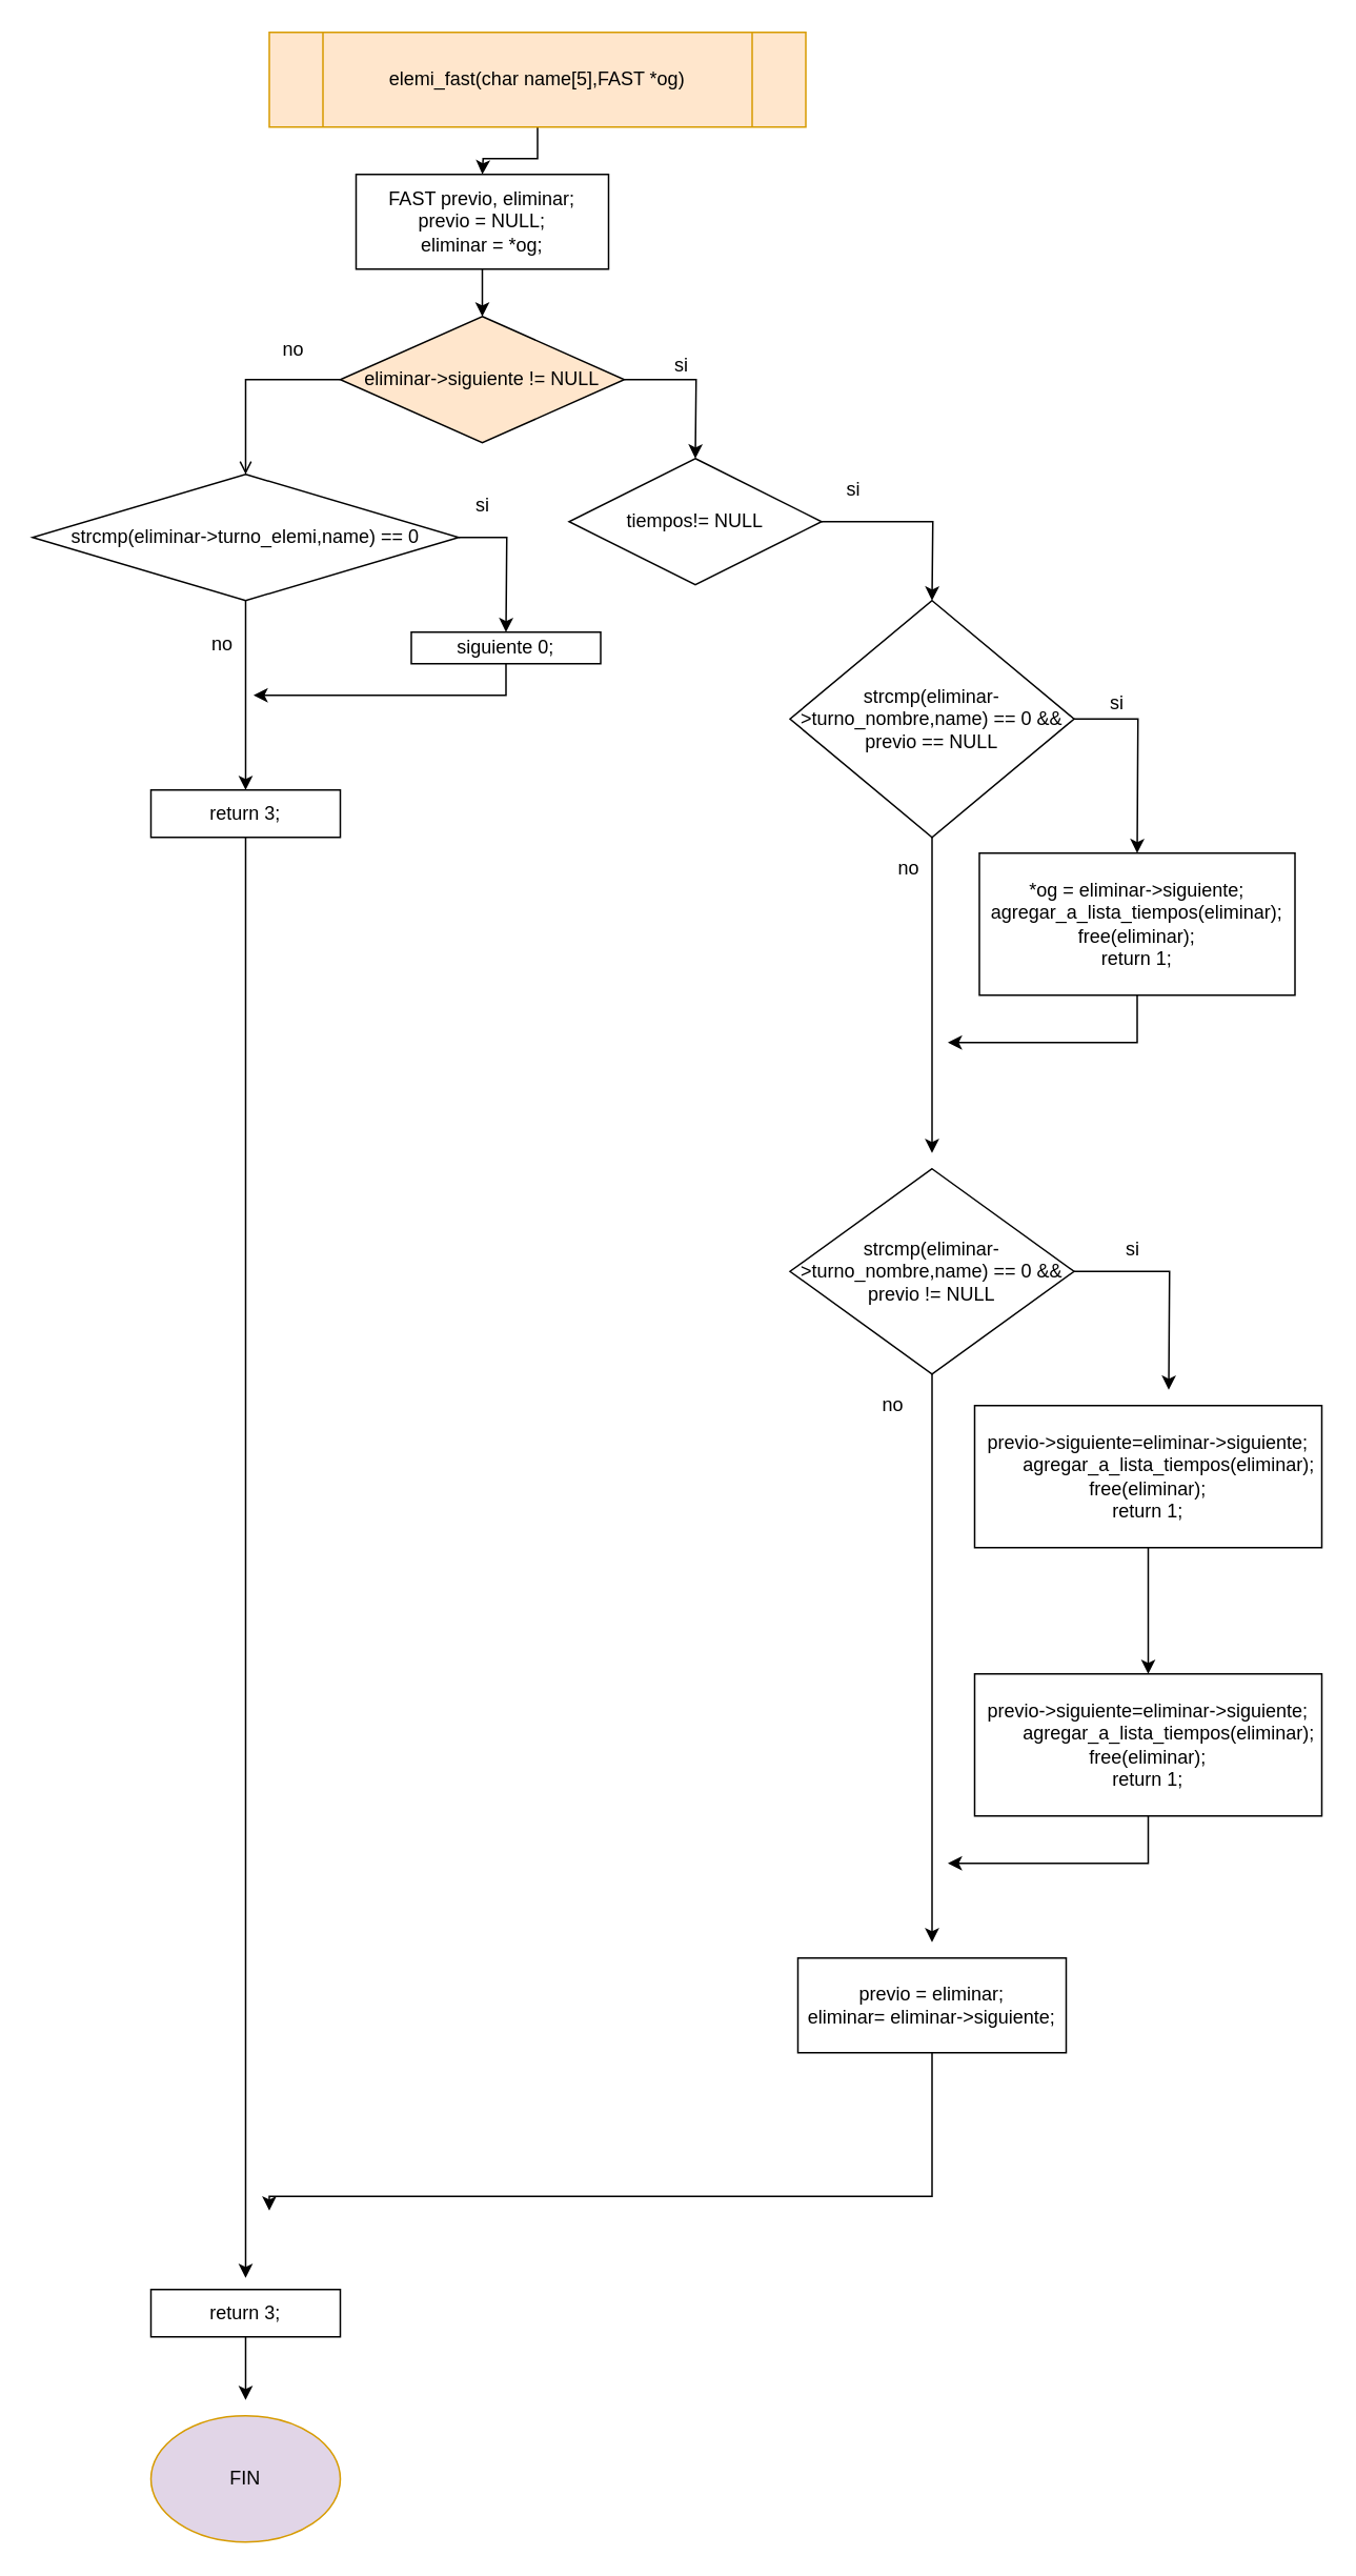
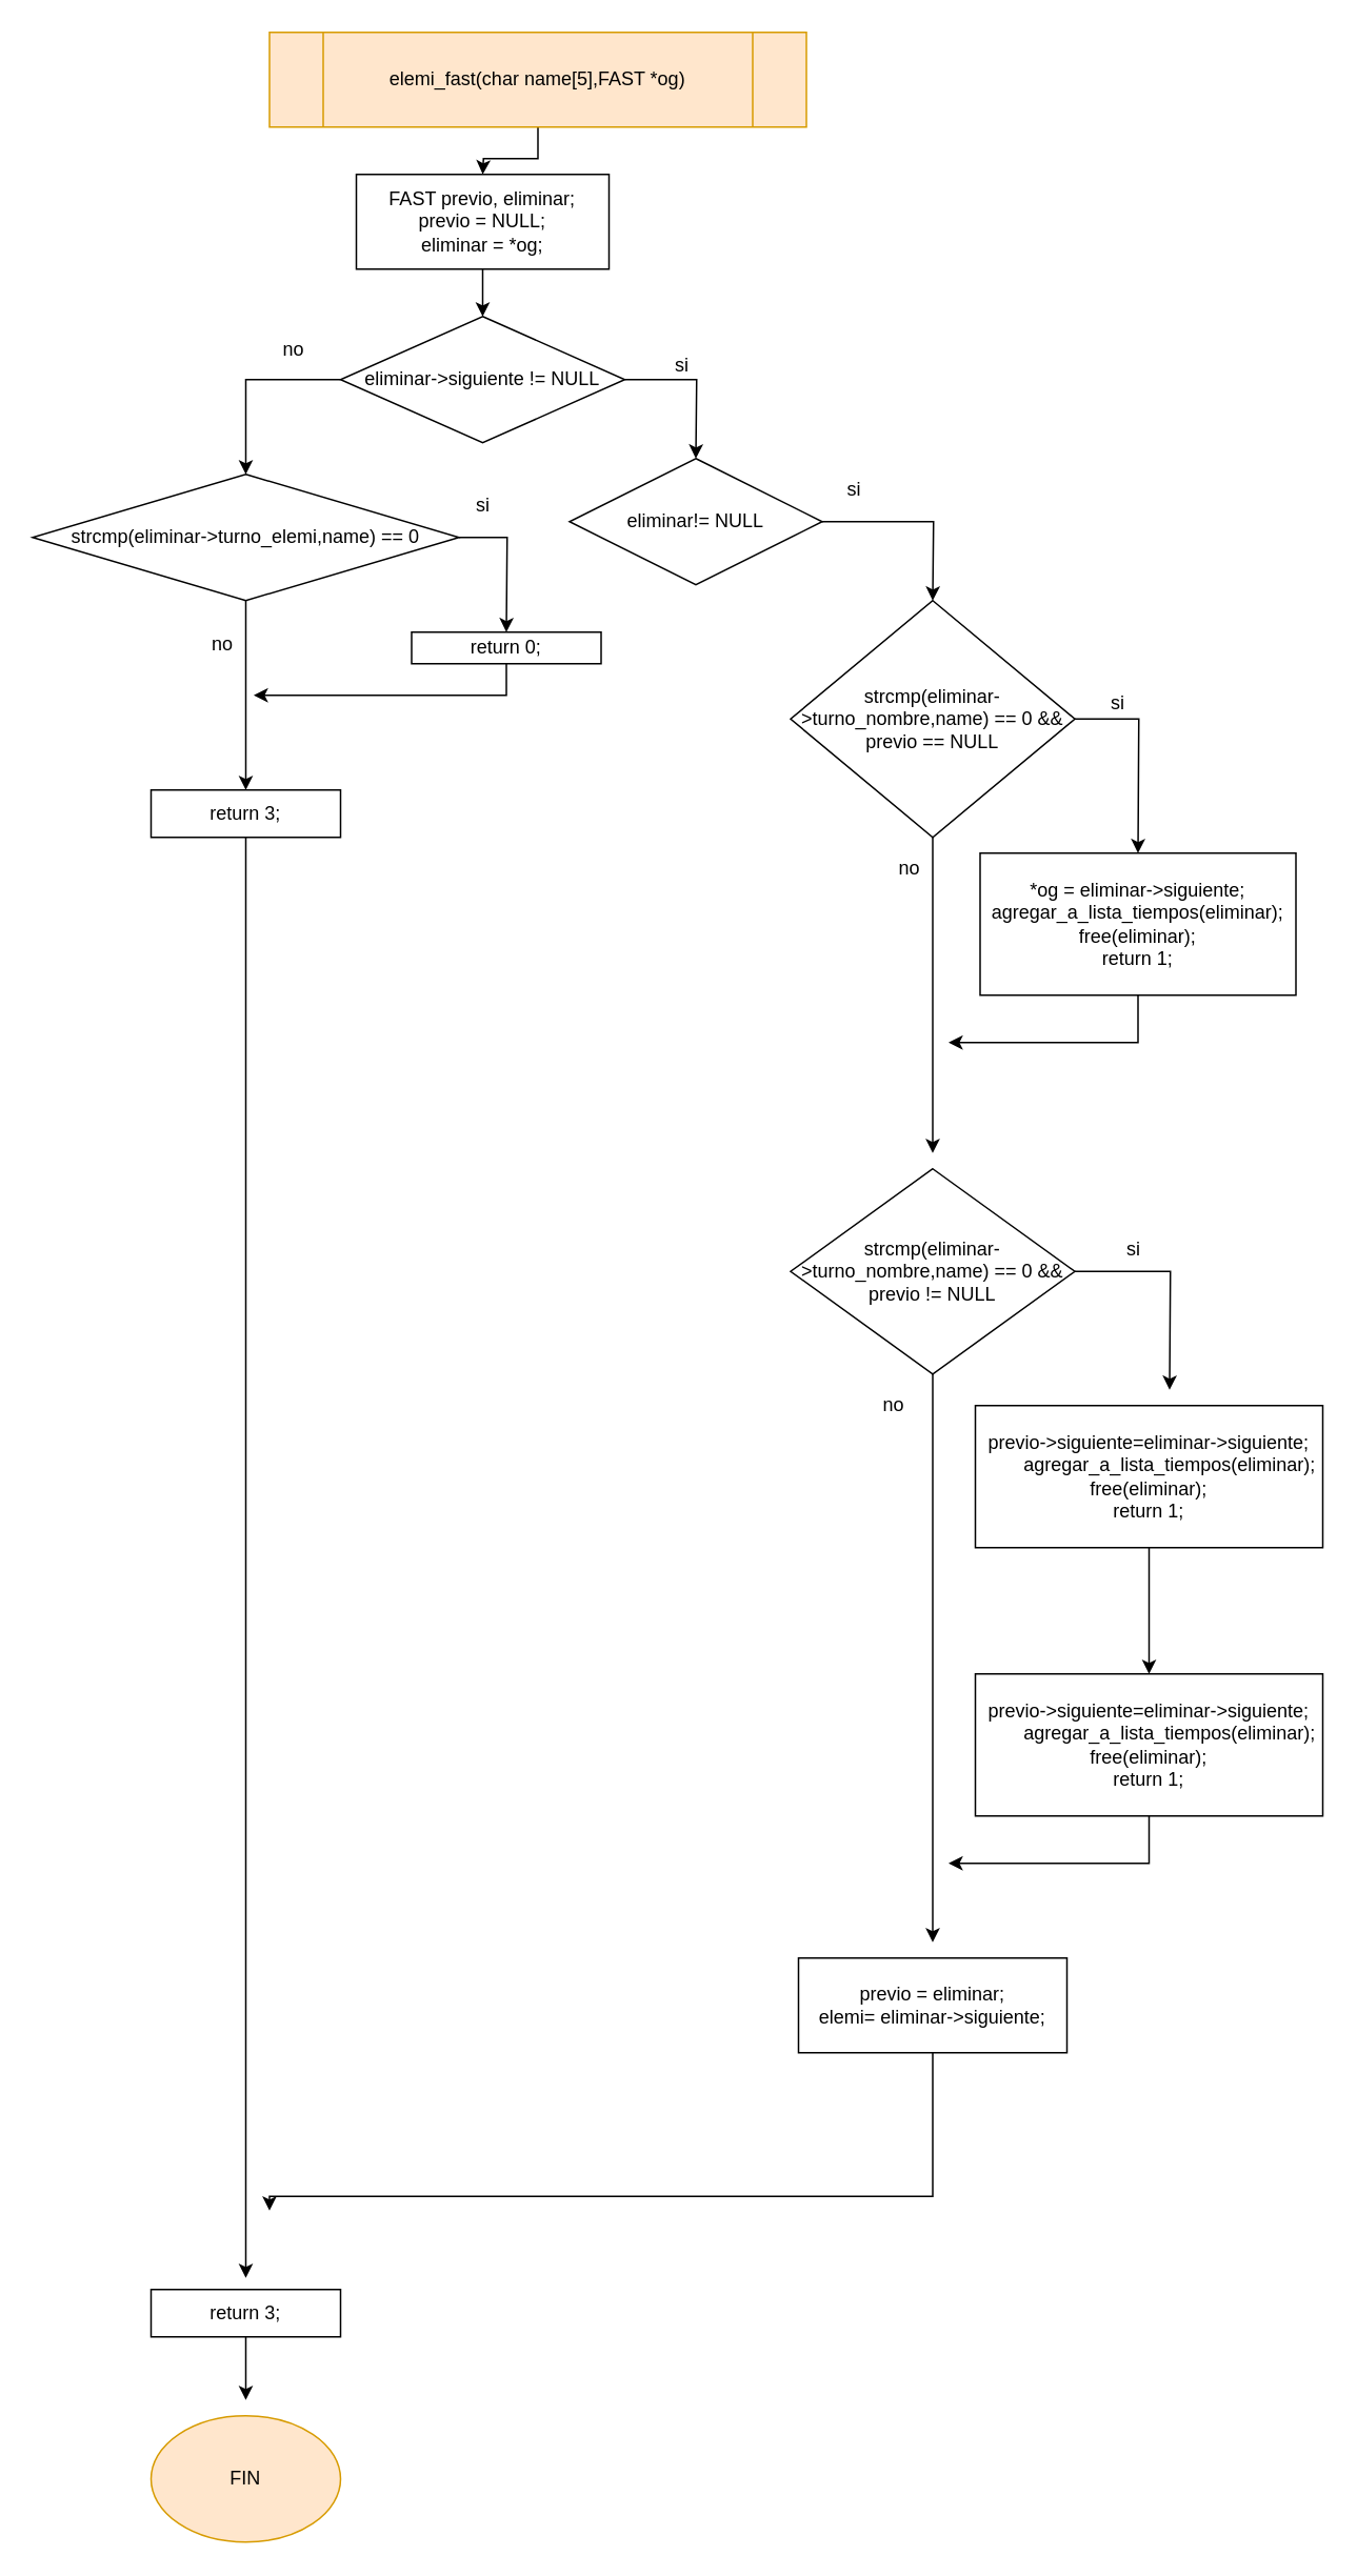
  <mxCell id="0" />
  <mxCell id="1" parent="0" />
  <mxCell id="2" style="edgeStyle=orthogonalEdgeStyle;rounded=0;orthogonalLoop=1;jettySize=auto;html=1;" edge="1" parent="1" source="3"><mxGeometry relative="1" as="geometry"><mxPoint x="305" y="110" as="targetPoint" /></mxGeometry></mxCell>
  <mxCell id="3" value="elemi_fast(char name[5],FAST *og)" style="shape=process;whiteSpace=wrap;html=1;backgroundOutline=1;fillColor=#ffe6cc;strokeColor=#d79b00;" vertex="1" parent="1"><mxGeometry x="170" y="20" width="340" height="60" as="geometry" /></mxCell>
  <mxCell id="4" style="edgeStyle=orthogonalEdgeStyle;rounded=0;orthogonalLoop=1;jettySize=auto;html=1;" edge="1" parent="1" source="5"><mxGeometry relative="1" as="geometry"><mxPoint x="305" y="200" as="targetPoint" /></mxGeometry></mxCell>
  <mxCell id="5" value="&lt;div&gt;FAST previo, eliminar;&lt;/div&gt;&lt;div&gt;previo = NULL;&lt;/div&gt;&lt;div&gt;eliminar = *og;&lt;/div&gt;" style="rounded=0;whiteSpace=wrap;html=1;" vertex="1" parent="1"><mxGeometry x="225" y="110" width="160" height="60" as="geometry" /></mxCell>
  <mxCell id="6" style="edgeStyle=orthogonalEdgeStyle;rounded=0;orthogonalLoop=1;jettySize=auto;html=1;" edge="1" parent="1" source="8"><mxGeometry relative="1" as="geometry"><mxPoint x="440" y="290" as="targetPoint" /></mxGeometry></mxCell>
- <mxCell id="7" style="edgeStyle=orthogonalEdgeStyle;rounded=0;orthogonalLoop=1;jettySize=auto;html=1;entryX=0.5;entryY=0;entryDx=0;entryDy=0;exitX=0;exitY=0.5;exitDx=0;exitDy=0;endArrow=open;" edge="1" parent="1" source="8" target="33"><mxGeometry relative="1" as="geometry"><mxPoint x="150" y="300" as="targetPoint" /><Array as="points"><mxPoint x="155" y="240" /></Array></mxGeometry></mxCell>
- <mxCell id="8" value="eliminar-&amp;gt;siguiente != NULL" style="rhombus;whiteSpace=wrap;html=1;fillColor=#ffe6cc;" vertex="1" parent="1"><mxGeometry x="215" y="200" width="180" height="80" as="geometry" /></mxCell>
+ <mxCell id="7" style="edgeStyle=orthogonalEdgeStyle;rounded=0;orthogonalLoop=1;jettySize=auto;html=1;entryX=0.5;entryY=0;entryDx=0;entryDy=0;exitX=0;exitY=0.5;exitDx=0;exitDy=0;" edge="1" parent="1" source="8" target="33"><mxGeometry relative="1" as="geometry"><mxPoint x="150" y="300" as="targetPoint" /><Array as="points"><mxPoint x="155" y="240" /></Array></mxGeometry></mxCell>
+ <mxCell id="8" value="eliminar-&amp;gt;siguiente != NULL" style="rhombus;whiteSpace=wrap;html=1;" vertex="1" parent="1"><mxGeometry x="215" y="200" width="180" height="80" as="geometry" /></mxCell>
  <mxCell id="9" style="edgeStyle=orthogonalEdgeStyle;rounded=0;orthogonalLoop=1;jettySize=auto;html=1;" edge="1" parent="1" source="10"><mxGeometry relative="1" as="geometry"><mxPoint x="590" y="380" as="targetPoint" /></mxGeometry></mxCell>
- <mxCell id="10" value="tiempos!= NULL" style="rhombus;whiteSpace=wrap;html=1;" vertex="1" parent="1"><mxGeometry x="360" y="290" width="160" height="80" as="geometry" /></mxCell>
+ <mxCell id="10" value="eliminar!= NULL" style="rhombus;whiteSpace=wrap;html=1;" vertex="1" parent="1"><mxGeometry x="360" y="290" width="160" height="80" as="geometry" /></mxCell>
  <mxCell id="11" style="edgeStyle=orthogonalEdgeStyle;rounded=0;orthogonalLoop=1;jettySize=auto;html=1;" edge="1" parent="1" source="13"><mxGeometry relative="1" as="geometry"><mxPoint x="720" y="540" as="targetPoint" /></mxGeometry></mxCell>
  <mxCell id="12" style="edgeStyle=orthogonalEdgeStyle;rounded=0;orthogonalLoop=1;jettySize=auto;html=1;" edge="1" parent="1" source="13"><mxGeometry relative="1" as="geometry"><mxPoint x="590" y="730" as="targetPoint" /></mxGeometry></mxCell>
  <mxCell id="13" value="strcmp(eliminar-&amp;gt;turno_nombre,name) == 0 &amp;amp;&amp;amp; previo == NULL" style="rhombus;whiteSpace=wrap;html=1;" vertex="1" parent="1"><mxGeometry x="500" y="380" width="180" height="150" as="geometry" /></mxCell>
  <mxCell id="14" style="edgeStyle=orthogonalEdgeStyle;rounded=0;orthogonalLoop=1;jettySize=auto;html=1;" edge="1" parent="1" source="15"><mxGeometry relative="1" as="geometry"><mxPoint x="600" y="660" as="targetPoint" /><Array as="points"><mxPoint x="720" y="660" /><mxPoint x="620" y="660" /></Array></mxGeometry></mxCell>
  <mxCell id="15" value="&lt;div&gt;*og = eliminar-&amp;gt;siguiente;&lt;/div&gt;&lt;div&gt;agregar_a_lista_tiempos(eliminar);&lt;/div&gt;&lt;div&gt;free(eliminar);&lt;/div&gt;&lt;div&gt;&lt;span&gt;return 1;&lt;/span&gt;&lt;/div&gt;" style="rounded=0;whiteSpace=wrap;html=1;" vertex="1" parent="1"><mxGeometry x="620" y="540" width="200" height="90" as="geometry" /></mxCell>
  <mxCell id="16" value="si" style="text;html=1;align=center;verticalAlign=middle;resizable=0;points=[];;autosize=1;" vertex="1" parent="1"><mxGeometry x="421" y="221" width="20" height="20" as="geometry" /></mxCell>
  <mxCell id="17" value="si" style="text;html=1;align=center;verticalAlign=middle;resizable=0;points=[];;autosize=1;" vertex="1" parent="1"><mxGeometry x="530" y="300" width="20" height="20" as="geometry" /></mxCell>
  <mxCell id="18" value="si" style="text;html=1;align=center;verticalAlign=middle;resizable=0;points=[];;autosize=1;" vertex="1" parent="1"><mxGeometry x="697" y="435" width="20" height="20" as="geometry" /></mxCell>
  <mxCell id="19" style="edgeStyle=orthogonalEdgeStyle;rounded=0;orthogonalLoop=1;jettySize=auto;html=1;" edge="1" parent="1" source="21"><mxGeometry relative="1" as="geometry"><mxPoint x="740" y="880" as="targetPoint" /></mxGeometry></mxCell>
  <mxCell id="20" style="edgeStyle=orthogonalEdgeStyle;rounded=0;orthogonalLoop=1;jettySize=auto;html=1;" edge="1" parent="1" source="21"><mxGeometry relative="1" as="geometry"><mxPoint x="590" y="1230" as="targetPoint" /></mxGeometry></mxCell>
  <mxCell id="21" value="strcmp(eliminar-&amp;gt;turno_nombre,name) == 0 &amp;amp;&amp;amp; previo != NULL" style="rhombus;whiteSpace=wrap;html=1;" vertex="1" parent="1"><mxGeometry x="500" y="740" width="180" height="130" as="geometry" /></mxCell>
  <mxCell id="22" value="no" style="text;html=1;align=center;verticalAlign=middle;resizable=0;points=[];;autosize=1;" vertex="1" parent="1"><mxGeometry x="560" y="540" width="30" height="20" as="geometry" /></mxCell>
  <mxCell id="23" value="" style="edgeStyle=orthogonalEdgeStyle;rounded=0;orthogonalLoop=1;jettySize=auto;html=1;" edge="1" parent="1" source="24" target="26"><mxGeometry relative="1" as="geometry" /></mxCell>
  <mxCell id="24" value="&lt;div&gt;previo-&amp;gt;siguiente=eliminar-&amp;gt;siguiente;&lt;/div&gt;&lt;div&gt;&lt;span style=&quot;white-space: pre&quot;&gt;&#09;&lt;/span&gt;agregar_a_lista_tiempos(eliminar);&lt;/div&gt;&lt;div&gt;free(eliminar);&lt;/div&gt;&lt;div&gt;return 1;&lt;/div&gt;" style="rounded=0;whiteSpace=wrap;html=1;" vertex="1" parent="1"><mxGeometry x="617" y="890" width="220" height="90" as="geometry" /></mxCell>
  <mxCell id="25" style="edgeStyle=orthogonalEdgeStyle;rounded=0;orthogonalLoop=1;jettySize=auto;html=1;" edge="1" parent="1" source="26"><mxGeometry relative="1" as="geometry"><mxPoint x="600" y="1180" as="targetPoint" /><Array as="points"><mxPoint x="727" y="1180" /></Array></mxGeometry></mxCell>
  <mxCell id="26" value="&lt;div&gt;previo-&amp;gt;siguiente=eliminar-&amp;gt;siguiente;&lt;/div&gt;&lt;div&gt;&lt;span style=&quot;white-space: pre&quot;&gt;&#09;&lt;/span&gt;agregar_a_lista_tiempos(eliminar);&lt;/div&gt;&lt;div&gt;free(eliminar);&lt;/div&gt;&lt;div&gt;return 1;&lt;/div&gt;" style="rounded=0;whiteSpace=wrap;html=1;" vertex="1" parent="1"><mxGeometry x="617" y="1060" width="220" height="90" as="geometry" /></mxCell>
  <mxCell id="27" value="si" style="text;html=1;align=center;verticalAlign=middle;resizable=0;points=[];;autosize=1;" vertex="1" parent="1"><mxGeometry x="707" y="781" width="20" height="20" as="geometry" /></mxCell>
  <mxCell id="28" value="no" style="text;html=1;align=center;verticalAlign=middle;resizable=0;points=[];;autosize=1;" vertex="1" parent="1"><mxGeometry x="550" y="880" width="30" height="20" as="geometry" /></mxCell>
  <mxCell id="29" style="edgeStyle=orthogonalEdgeStyle;rounded=0;orthogonalLoop=1;jettySize=auto;html=1;" edge="1" parent="1" source="30"><mxGeometry relative="1" as="geometry"><mxPoint x="170" y="1400" as="targetPoint" /><Array as="points"><mxPoint x="590" y="1391" /></Array></mxGeometry></mxCell>
- <mxCell id="30" value="&lt;div&gt;previo = eliminar;&lt;/div&gt;&lt;div&gt;eliminar= eliminar-&amp;gt;siguiente;&lt;/div&gt;" style="rounded=0;whiteSpace=wrap;html=1;" vertex="1" parent="1"><mxGeometry x="505" y="1240" width="170" height="60" as="geometry" /></mxCell>
+ <mxCell id="30" value="&lt;div&gt;previo = eliminar;&lt;/div&gt;&lt;div&gt;elemi= eliminar-&amp;gt;siguiente;&lt;/div&gt;" style="rounded=0;whiteSpace=wrap;html=1;" vertex="1" parent="1"><mxGeometry x="505" y="1240" width="170" height="60" as="geometry" /></mxCell>
  <mxCell id="31" style="edgeStyle=orthogonalEdgeStyle;rounded=0;orthogonalLoop=1;jettySize=auto;html=1;" edge="1" parent="1" source="33"><mxGeometry relative="1" as="geometry"><mxPoint x="320" y="400" as="targetPoint" /></mxGeometry></mxCell>
  <mxCell id="32" style="edgeStyle=orthogonalEdgeStyle;rounded=0;orthogonalLoop=1;jettySize=auto;html=1;" edge="1" parent="1" source="33"><mxGeometry relative="1" as="geometry"><mxPoint x="155" y="500" as="targetPoint" /></mxGeometry></mxCell>
  <mxCell id="33" value="strcmp(eliminar-&amp;gt;turno_elemi,name) == 0" style="rhombus;whiteSpace=wrap;html=1;" vertex="1" parent="1"><mxGeometry x="20" y="300" width="270" height="80" as="geometry" /></mxCell>
  <mxCell id="34" value="no" style="text;html=1;align=center;verticalAlign=middle;resizable=0;points=[];;autosize=1;" vertex="1" parent="1"><mxGeometry x="170" y="211" width="30" height="20" as="geometry" /></mxCell>
  <mxCell id="35" style="edgeStyle=orthogonalEdgeStyle;rounded=0;orthogonalLoop=1;jettySize=auto;html=1;" edge="1" parent="1" source="36"><mxGeometry relative="1" as="geometry"><mxPoint x="160" y="440" as="targetPoint" /><Array as="points"><mxPoint x="320" y="440" /><mxPoint x="170" y="440" /></Array></mxGeometry></mxCell>
- <mxCell id="36" value="siguiente 0;" style="rounded=0;whiteSpace=wrap;html=1;" vertex="1" parent="1"><mxGeometry x="260" y="400" width="120" height="20" as="geometry" /></mxCell>
+ <mxCell id="36" value="return 0;" style="rounded=0;whiteSpace=wrap;html=1;" vertex="1" parent="1"><mxGeometry x="260" y="400" width="120" height="20" as="geometry" /></mxCell>
  <mxCell id="37" value="si" style="text;html=1;align=center;verticalAlign=middle;resizable=0;points=[];;autosize=1;" vertex="1" parent="1"><mxGeometry x="295" y="310" width="20" height="20" as="geometry" /></mxCell>
  <mxCell id="38" value="no" style="text;html=1;align=center;verticalAlign=middle;resizable=0;points=[];;autosize=1;" vertex="1" parent="1"><mxGeometry x="125" y="397.5" width="30" height="20" as="geometry" /></mxCell>
  <mxCell id="39" style="edgeStyle=orthogonalEdgeStyle;rounded=0;orthogonalLoop=1;jettySize=auto;html=1;" edge="1" parent="1" source="40"><mxGeometry relative="1" as="geometry"><mxPoint x="155" y="1442.667" as="targetPoint" /></mxGeometry></mxCell>
  <mxCell id="40" value="return 3;" style="rounded=0;whiteSpace=wrap;html=1;" vertex="1" parent="1"><mxGeometry x="95" y="500" width="120" height="30" as="geometry" /></mxCell>
  <mxCell id="41" style="edgeStyle=orthogonalEdgeStyle;rounded=0;orthogonalLoop=1;jettySize=auto;html=1;" edge="1" parent="1" source="42"><mxGeometry relative="1" as="geometry"><mxPoint x="155" y="1520" as="targetPoint" /></mxGeometry></mxCell>
  <mxCell id="42" value="return 3;" style="rounded=0;whiteSpace=wrap;html=1;" vertex="1" parent="1"><mxGeometry x="95" y="1450" width="120" height="30" as="geometry" /></mxCell>
- <mxCell id="43" value="FIN" style="ellipse;whiteSpace=wrap;html=1;fillColor=#e1d5e7;strokeColor=#d79b00;" vertex="1" parent="1"><mxGeometry x="95" y="1530" width="120" height="80" as="geometry" /></mxCell>
+ <mxCell id="43" value="FIN" style="ellipse;whiteSpace=wrap;html=1;fillColor=#ffe6cc;strokeColor=#d79b00;" vertex="1" parent="1"><mxGeometry x="95" y="1530" width="120" height="80" as="geometry" /></mxCell>
